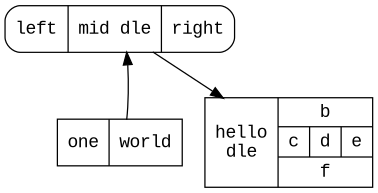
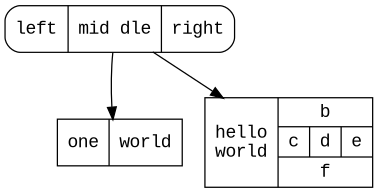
  digraph {
    fontname="Liberation Mono"
    node [fontname="Liberation Mono" shape=record]
    edge [fontname="Liberation Mono"]
    n1 [label="<f0> left|<f1> mid\ dle|<f2> right" shape=Mrecord]
    n2 [label="<f0> one|<f1> world"]
-   n3 [label="hello\ndle |{ b |{c|<here> d|e}| f}"]
-   n2 -> n1
+   n3 [label="hello\nworld |{ b |{c|<here> d|e}| f}"]
+   n1 -> n2
    n1 -> n3
  }
